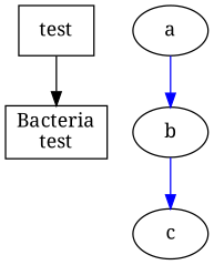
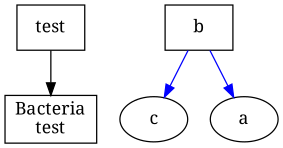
  digraph {
    fontname="Noto Serif"
    node [fontname="Noto Serif" shape=box]
    edge [fontname="Noto Serif" color=blue]
    n1 [label=test]
    n2 [label="Bacteria\ntest"]
-   b [shape=ellipse]
+   b
    c [shape=""]
    a [shape=""]
    n1 -> n2 [color=""]
    b -> c
-   a -> b
+   b -> a
  }
